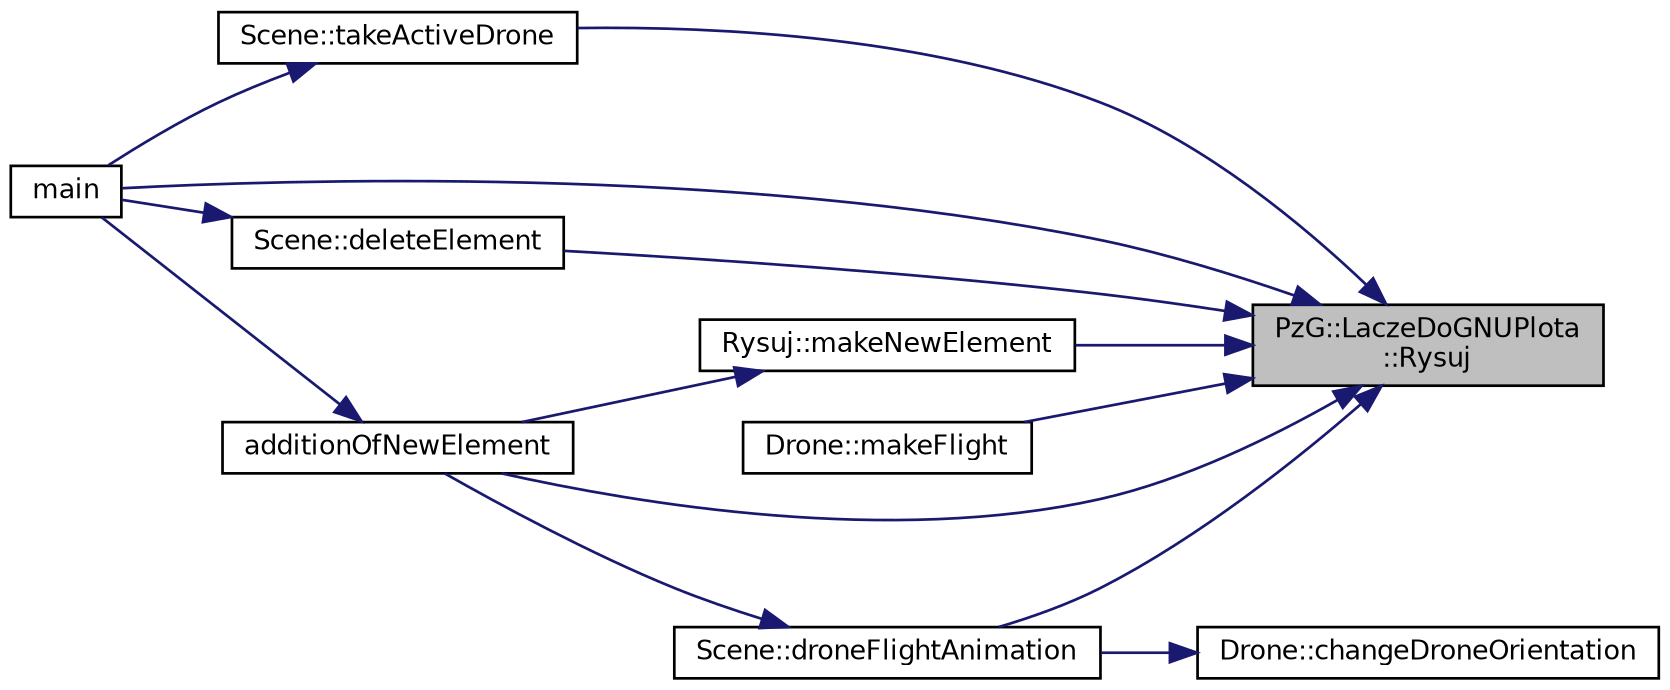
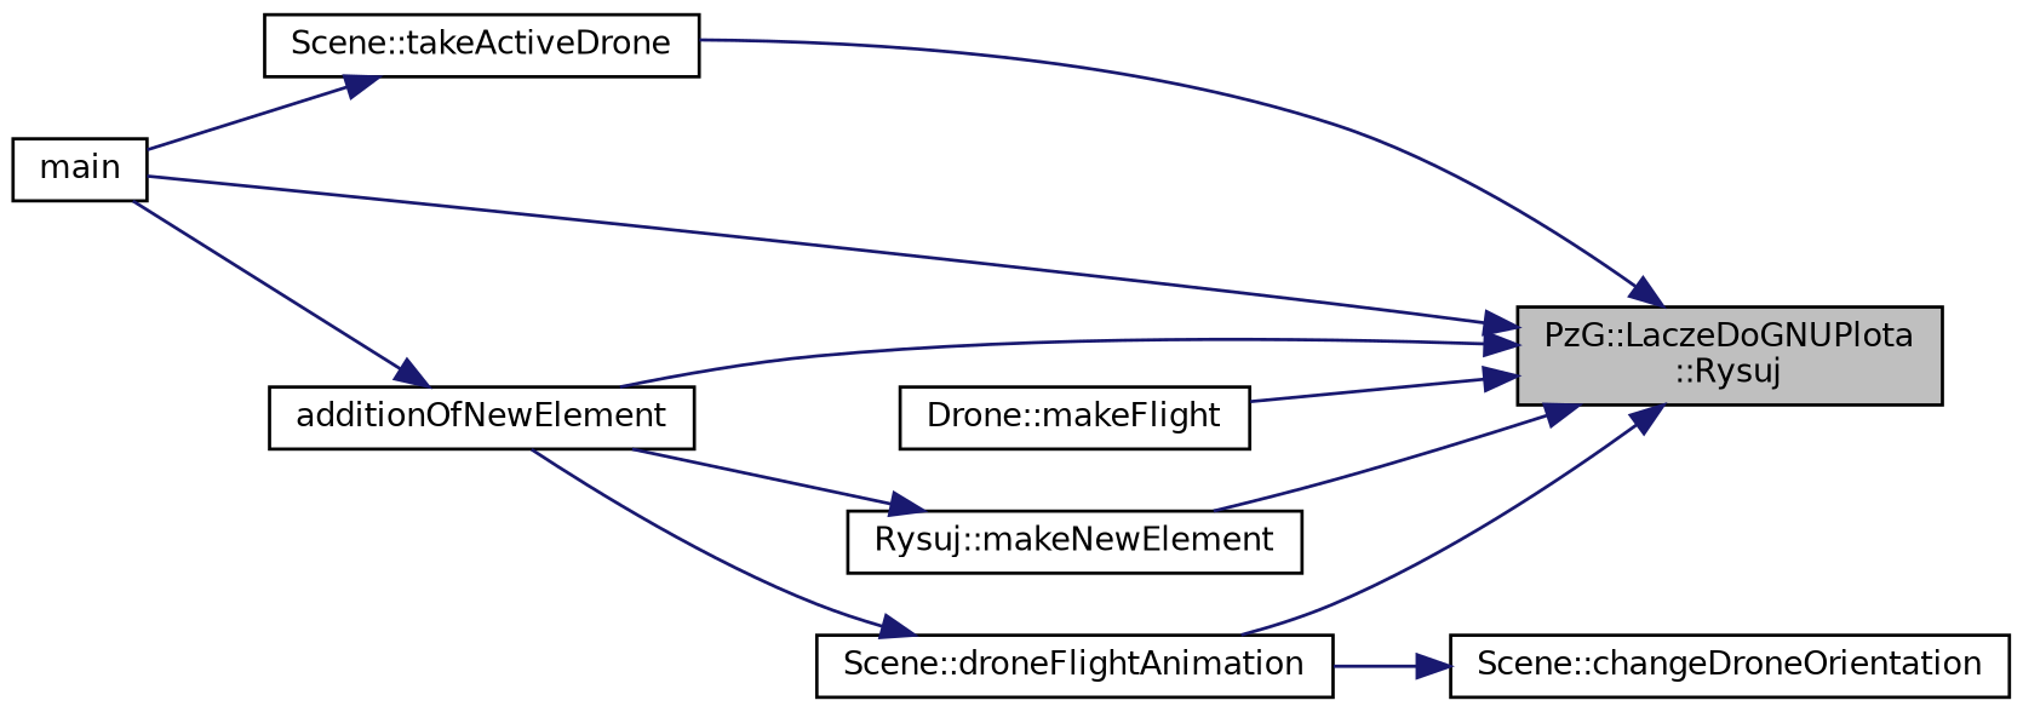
  digraph {
    rankdir=RL
    node [color=black fillcolor=white fontname=Helvetica fontsize=10 shape=record style=filled]
    edge [color=midnightblue dir=back fontname=Helvetica fontsize=10 labelfontname=Helvetica labelfontsize=10 style=solid]
    n1 [fillcolor=grey75 fontcolor=black height=0.2 label="PzG::LaczeDoGNUPlota\l::Rysuj" width=0.4]
    n2 [height=0.2 label="Scene::droneFlightAnimation" width=0.4]
    n3 [height=0.2 label=main width=0.4]
-   n4 [height=0.2 label="Scene::deleteElement" width=0.4]
    n5 [height=0.2 label="Drone::makeFlight" width=0.4]
    n6 [height=0.2 label="Rysuj::makeNewElement" width=0.4]
    n7 [height=0.2 label="Scene::takeActiveDrone" width=0.4]
    n8 [height=0.2 label=additionOfNewElement width=0.4]
-   n9 [height=0.2 label="Drone::changeDroneOrientation" width=0.4]
+   n9 [height=0.2 label="Scene::changeDroneOrientation" width=0.4]
    n1 -> n2
    n1 -> n3
-   n1 -> n4
    n1 -> n5
    n1 -> n6
    n1 -> n7
    n1 -> n8
    n2 -> n8
-   n4 -> n3
    n6 -> n8
    n7 -> n3
    n8 -> n3
    n9 -> n2
  }
